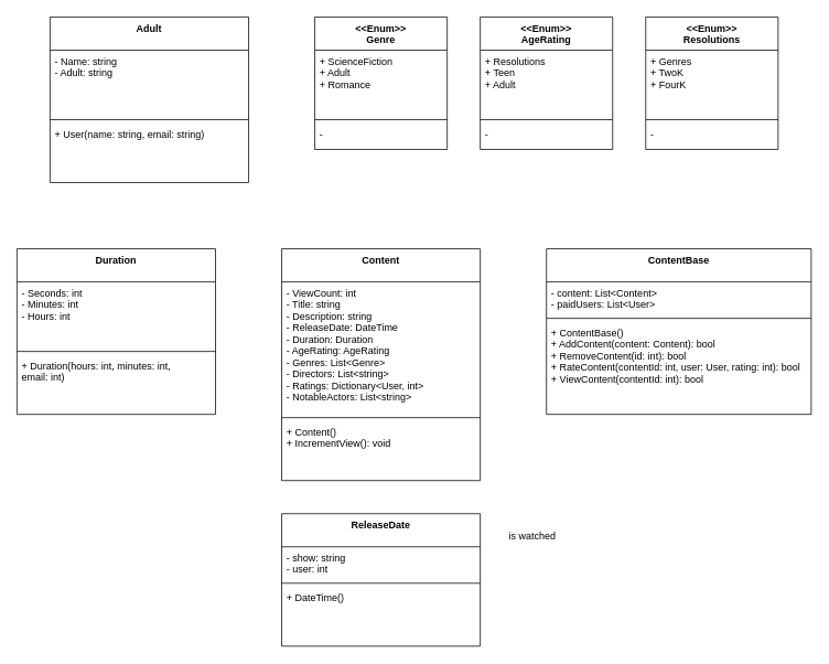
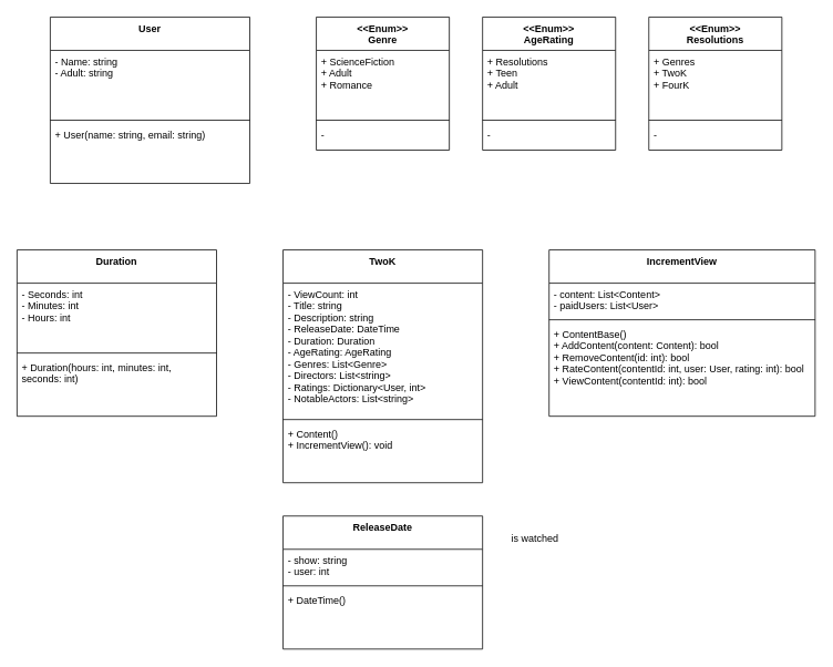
  <mxCell id="0" />
  <mxCell id="1" parent="0" />
- <mxCell id="2" value="Adult" style="swimlane;fontStyle=1;align=center;verticalAlign=top;childLayout=stackLayout;horizontal=1;startSize=40;horizontalStack=0;resizeParent=1;resizeParentMax=0;resizeLast=0;collapsible=1;marginBottom=0;" vertex="1" parent="1"><mxGeometry x="60" y="20" width="240" height="200" as="geometry" /></mxCell>
+ <mxCell id="2" value="User" style="swimlane;fontStyle=1;align=center;verticalAlign=top;childLayout=stackLayout;horizontal=1;startSize=40;horizontalStack=0;resizeParent=1;resizeParentMax=0;resizeLast=0;collapsible=1;marginBottom=0;" vertex="1" parent="1"><mxGeometry x="60" y="20" width="240" height="200" as="geometry" /></mxCell>
  <mxCell id="3" value="- Name: string&#10;- Adult: string&#10;" style="text;strokeColor=none;fillColor=none;align=left;verticalAlign=top;spacingLeft=4;spacingRight=4;overflow=hidden;rotatable=0;points=[[0,0.5],[1,0.5]];portConstraint=eastwest;" vertex="1" parent="2"><mxGeometry y="40" width="240" height="80" as="geometry" /></mxCell>
  <mxCell id="4" value="" style="line;strokeWidth=1;fillColor=none;align=left;verticalAlign=middle;spacingTop=-1;spacingLeft=3;spacingRight=3;rotatable=0;labelPosition=right;points=[];portConstraint=eastwest;" vertex="1" parent="2"><mxGeometry y="120" width="240" height="8" as="geometry" /></mxCell>
  <mxCell id="5" value="+ User(name: string, email: string)" style="text;strokeColor=none;fillColor=none;align=left;verticalAlign=top;spacingLeft=4;spacingRight=4;overflow=hidden;rotatable=0;points=[[0,0.5],[1,0.5]];portConstraint=eastwest;" vertex="1" parent="2"><mxGeometry y="128" width="240" height="72" as="geometry" /></mxCell>
- <mxCell id="6" value="Content" style="swimlane;fontStyle=1;align=center;verticalAlign=top;childLayout=stackLayout;horizontal=1;startSize=40;horizontalStack=0;resizeParent=1;resizeParentMax=0;resizeLast=0;collapsible=1;marginBottom=0;" vertex="1" parent="1"><mxGeometry x="340" y="300" width="240" height="280" as="geometry" /></mxCell>
+ <mxCell id="6" value="TwoK" style="swimlane;fontStyle=1;align=center;verticalAlign=top;childLayout=stackLayout;horizontal=1;startSize=40;horizontalStack=0;resizeParent=1;resizeParentMax=0;resizeLast=0;collapsible=1;marginBottom=0;" vertex="1" parent="1"><mxGeometry x="340" y="300" width="240" height="280" as="geometry" /></mxCell>
  <mxCell id="7" value="- ViewCount: int&#10;- Title: string&#10;- Description: string&#10;- ReleaseDate: DateTime&#10;- Duration: Duration&#10;- AgeRating: AgeRating&#10;- Genres: List&lt;Genre&gt;&#10;- Directors: List&lt;string&gt;&#10;- Ratings: Dictionary&lt;User, int&gt;&#10;- NotableActors: List&lt;string&gt;" style="text;strokeColor=none;fillColor=none;align=left;verticalAlign=top;spacingLeft=4;spacingRight=4;overflow=hidden;rotatable=0;points=[[0,0.5],[1,0.5]];portConstraint=eastwest;" vertex="1" parent="6"><mxGeometry y="40" width="240" height="160" as="geometry" /></mxCell>
  <mxCell id="8" value="" style="line;strokeWidth=1;fillColor=none;align=left;verticalAlign=middle;spacingTop=-1;spacingLeft=3;spacingRight=3;rotatable=0;labelPosition=right;points=[];portConstraint=eastwest;" vertex="1" parent="6"><mxGeometry y="200" width="240" height="8" as="geometry" /></mxCell>
  <mxCell id="9" value="+ Content()&#10;+ IncrementView(): void" style="text;strokeColor=none;fillColor=none;align=left;verticalAlign=top;spacingLeft=4;spacingRight=4;overflow=hidden;rotatable=0;points=[[0,0.5],[1,0.5]];portConstraint=eastwest;" vertex="1" parent="6"><mxGeometry y="208" width="240" height="72" as="geometry" /></mxCell>
  <mxCell id="10" value="&lt;&lt;Enum&gt;&gt;&#10;Genre" style="swimlane;fontStyle=1;align=center;verticalAlign=top;childLayout=stackLayout;horizontal=1;startSize=40;horizontalStack=0;resizeParent=1;resizeParentMax=0;resizeLast=0;collapsible=1;marginBottom=0;" vertex="1" parent="1"><mxGeometry x="380" y="20" width="160" height="160" as="geometry" /></mxCell>
  <mxCell id="11" value="+ ScienceFiction&#10;+ Adult&#10;+ Romance" style="text;strokeColor=none;fillColor=none;align=left;verticalAlign=top;spacingLeft=4;spacingRight=4;overflow=hidden;rotatable=0;points=[[0,0.5],[1,0.5]];portConstraint=eastwest;" vertex="1" parent="10"><mxGeometry y="40" width="160" height="80" as="geometry" /></mxCell>
  <mxCell id="12" value="" style="line;strokeWidth=1;fillColor=none;align=left;verticalAlign=middle;spacingTop=-1;spacingLeft=3;spacingRight=3;rotatable=0;labelPosition=right;points=[];portConstraint=eastwest;" vertex="1" parent="10"><mxGeometry y="120" width="160" height="8" as="geometry" /></mxCell>
  <mxCell id="13" value="-" style="text;strokeColor=none;fillColor=none;align=left;verticalAlign=top;spacingLeft=4;spacingRight=4;overflow=hidden;rotatable=0;points=[[0,0.5],[1,0.5]];portConstraint=eastwest;" vertex="1" parent="10"><mxGeometry y="128" width="160" height="32" as="geometry" /></mxCell>
  <mxCell id="14" value="&lt;&lt;Enum&gt;&gt;&#10;Resolutions" style="swimlane;fontStyle=1;align=center;verticalAlign=top;childLayout=stackLayout;horizontal=1;startSize=40;horizontalStack=0;resizeParent=1;resizeParentMax=0;resizeLast=0;collapsible=1;marginBottom=0;" vertex="1" parent="1"><mxGeometry x="780" y="20" width="160" height="160" as="geometry" /></mxCell>
  <mxCell id="15" value="+ Genres&#10;+ TwoK&#10;+ FourK" style="text;strokeColor=none;fillColor=none;align=left;verticalAlign=top;spacingLeft=4;spacingRight=4;overflow=hidden;rotatable=0;points=[[0,0.5],[1,0.5]];portConstraint=eastwest;" vertex="1" parent="14"><mxGeometry y="40" width="160" height="80" as="geometry" /></mxCell>
  <mxCell id="16" value="" style="line;strokeWidth=1;fillColor=none;align=left;verticalAlign=middle;spacingTop=-1;spacingLeft=3;spacingRight=3;rotatable=0;labelPosition=right;points=[];portConstraint=eastwest;" vertex="1" parent="14"><mxGeometry y="120" width="160" height="8" as="geometry" /></mxCell>
  <mxCell id="17" value="-" style="text;strokeColor=none;fillColor=none;align=left;verticalAlign=top;spacingLeft=4;spacingRight=4;overflow=hidden;rotatable=0;points=[[0,0.5],[1,0.5]];portConstraint=eastwest;" vertex="1" parent="14"><mxGeometry y="128" width="160" height="32" as="geometry" /></mxCell>
- <mxCell id="18" value="ContentBase" style="swimlane;fontStyle=1;align=center;verticalAlign=top;childLayout=stackLayout;horizontal=1;startSize=40;horizontalStack=0;resizeParent=1;resizeParentMax=0;resizeLast=0;collapsible=1;marginBottom=0;" vertex="1" parent="1"><mxGeometry x="660" y="300" width="320" height="200" as="geometry" /></mxCell>
+ <mxCell id="18" value="IncrementView" style="swimlane;fontStyle=1;align=center;verticalAlign=top;childLayout=stackLayout;horizontal=1;startSize=40;horizontalStack=0;resizeParent=1;resizeParentMax=0;resizeLast=0;collapsible=1;marginBottom=0;" vertex="1" parent="1"><mxGeometry x="660" y="300" width="320" height="200" as="geometry" /></mxCell>
  <mxCell id="19" value="- content: List&lt;Content&gt;&#10;- paidUsers: List&lt;User&gt;" style="text;strokeColor=none;fillColor=none;align=left;verticalAlign=top;spacingLeft=4;spacingRight=4;overflow=hidden;rotatable=0;points=[[0,0.5],[1,0.5]];portConstraint=eastwest;" vertex="1" parent="18"><mxGeometry y="40" width="320" height="40" as="geometry" /></mxCell>
  <mxCell id="20" value="" style="line;strokeWidth=1;fillColor=none;align=left;verticalAlign=middle;spacingTop=-1;spacingLeft=3;spacingRight=3;rotatable=0;labelPosition=right;points=[];portConstraint=eastwest;" vertex="1" parent="18"><mxGeometry y="80" width="320" height="8" as="geometry" /></mxCell>
  <mxCell id="21" value="+ ContentBase()&#10;+ AddContent(content: Content): bool&#10;+ RemoveContent(id: int): bool&#10;+ RateContent(contentId: int, user: User, rating: int): bool&#10;+ ViewContent(contentId: int): bool&#10;" style="text;strokeColor=none;fillColor=none;align=left;verticalAlign=top;spacingLeft=4;spacingRight=4;overflow=hidden;rotatable=0;points=[[0,0.5],[1,0.5]];portConstraint=eastwest;" vertex="1" parent="18"><mxGeometry y="88" width="320" height="112" as="geometry" /></mxCell>
  <mxCell id="22" value="&lt;&lt;Enum&gt;&gt;&#10;AgeRating" style="swimlane;fontStyle=1;align=center;verticalAlign=top;childLayout=stackLayout;horizontal=1;startSize=40;horizontalStack=0;resizeParent=1;resizeParentMax=0;resizeLast=0;collapsible=1;marginBottom=0;" vertex="1" parent="1"><mxGeometry x="580" y="20" width="160" height="160" as="geometry" /></mxCell>
  <mxCell id="23" value="+ Resolutions&#10;+ Teen&#10;+ Adult" style="text;strokeColor=none;fillColor=none;align=left;verticalAlign=top;spacingLeft=4;spacingRight=4;overflow=hidden;rotatable=0;points=[[0,0.5],[1,0.5]];portConstraint=eastwest;" vertex="1" parent="22"><mxGeometry y="40" width="160" height="80" as="geometry" /></mxCell>
  <mxCell id="24" value="" style="line;strokeWidth=1;fillColor=none;align=left;verticalAlign=middle;spacingTop=-1;spacingLeft=3;spacingRight=3;rotatable=0;labelPosition=right;points=[];portConstraint=eastwest;" vertex="1" parent="22"><mxGeometry y="120" width="160" height="8" as="geometry" /></mxCell>
  <mxCell id="25" value="-" style="text;strokeColor=none;fillColor=none;align=left;verticalAlign=top;spacingLeft=4;spacingRight=4;overflow=hidden;rotatable=0;points=[[0,0.5],[1,0.5]];portConstraint=eastwest;" vertex="1" parent="22"><mxGeometry y="128" width="160" height="32" as="geometry" /></mxCell>
  <mxCell id="26" value="Duration" style="swimlane;fontStyle=1;align=center;verticalAlign=top;childLayout=stackLayout;horizontal=1;startSize=40;horizontalStack=0;resizeParent=1;resizeParentMax=0;resizeLast=0;collapsible=1;marginBottom=0;" vertex="1" parent="1"><mxGeometry x="20" y="300" width="240" height="200" as="geometry" /></mxCell>
  <mxCell id="27" value="- Seconds: int&#10;- Minutes: int&#10;- Hours: int" style="text;strokeColor=none;fillColor=none;align=left;verticalAlign=top;spacingLeft=4;spacingRight=4;overflow=hidden;rotatable=0;points=[[0,0.5],[1,0.5]];portConstraint=eastwest;" vertex="1" parent="26"><mxGeometry y="40" width="240" height="80" as="geometry" /></mxCell>
  <mxCell id="28" value="" style="line;strokeWidth=1;fillColor=none;align=left;verticalAlign=middle;spacingTop=-1;spacingLeft=3;spacingRight=3;rotatable=0;labelPosition=right;points=[];portConstraint=eastwest;" vertex="1" parent="26"><mxGeometry y="120" width="240" height="8" as="geometry" /></mxCell>
- <mxCell id="29" value="+ Duration(hours: int, minutes: int,&#10;email: int)" style="text;strokeColor=none;fillColor=none;align=left;verticalAlign=top;spacingLeft=4;spacingRight=4;overflow=hidden;rotatable=0;points=[[0,0.5],[1,0.5]];portConstraint=eastwest;" vertex="1" parent="26"><mxGeometry y="128" width="240" height="72" as="geometry" /></mxCell>
+ <mxCell id="29" value="+ Duration(hours: int, minutes: int,&#10;seconds: int)" style="text;strokeColor=none;fillColor=none;align=left;verticalAlign=top;spacingLeft=4;spacingRight=4;overflow=hidden;rotatable=0;points=[[0,0.5],[1,0.5]];portConstraint=eastwest;" vertex="1" parent="26"><mxGeometry y="128" width="240" height="72" as="geometry" /></mxCell>
  <mxCell id="30" value="ReleaseDate" style="swimlane;fontStyle=1;align=center;verticalAlign=top;childLayout=stackLayout;horizontal=1;startSize=40;horizontalStack=0;resizeParent=1;resizeParentMax=0;resizeLast=0;collapsible=1;marginBottom=0;" vertex="1" parent="1"><mxGeometry x="340" y="620" width="240" height="160" as="geometry" /></mxCell>
  <mxCell id="31" value="- show: string&#10;- user: int" style="text;strokeColor=none;fillColor=none;align=left;verticalAlign=top;spacingLeft=4;spacingRight=4;overflow=hidden;rotatable=0;points=[[0,0.5],[1,0.5]];portConstraint=eastwest;" vertex="1" parent="30"><mxGeometry y="40" width="240" height="40" as="geometry" /></mxCell>
  <mxCell id="32" value="" style="line;strokeWidth=1;fillColor=none;align=left;verticalAlign=middle;spacingTop=-1;spacingLeft=3;spacingRight=3;rotatable=0;labelPosition=right;points=[];portConstraint=eastwest;" vertex="1" parent="30"><mxGeometry y="80" width="240" height="8" as="geometry" /></mxCell>
  <mxCell id="33" value="+ DateTime()" style="text;strokeColor=none;fillColor=none;align=left;verticalAlign=top;spacingLeft=4;spacingRight=4;overflow=hidden;rotatable=0;points=[[0,0.5],[1,0.5]];portConstraint=eastwest;" vertex="1" parent="30"><mxGeometry y="88" width="240" height="72" as="geometry" /></mxCell>
  <mxCell id="34" value="&lt;h1&gt;&lt;br&gt;&lt;/h1&gt;&lt;p&gt;is watched&lt;/p&gt;" style="text;html=1;strokeColor=none;fillColor=none;spacing=5;spacingTop=-20;whiteSpace=wrap;overflow=hidden;rounded=0;" vertex="1" parent="1"><mxGeometry x="610" y="590" width="190" height="120" as="geometry" /></mxCell>
